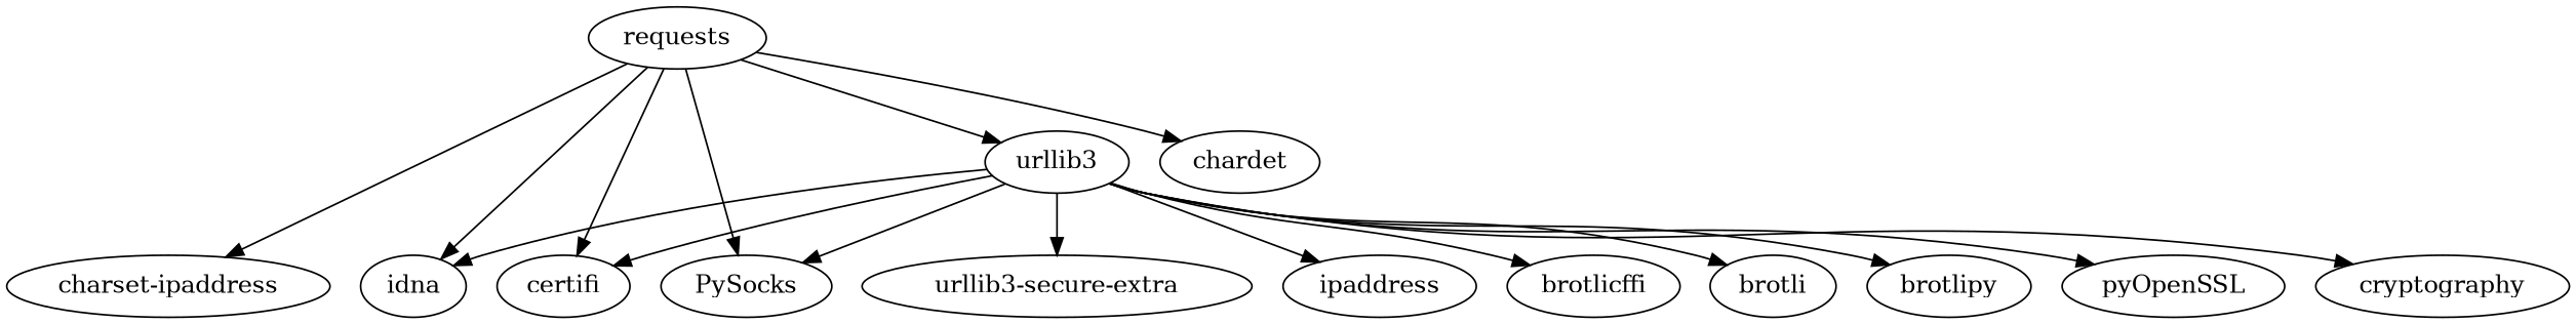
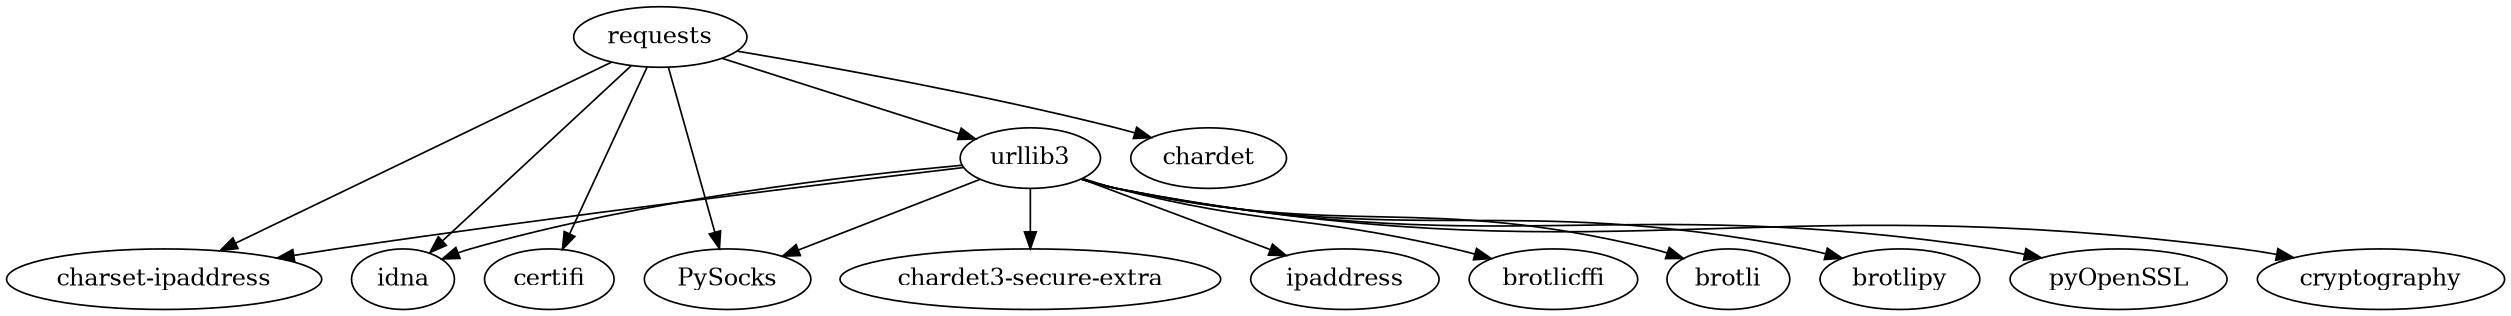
  digraph {
    n1 [label="charset-ipaddress"]
    requests
    idna
    urllib3
    certifi
    PySocks
    chardet
    brotlicffi
    brotli
    brotlipy
    pyOpenSSL
    cryptography
-   "urllib3-secure-extra"
+   "urllib3-secure-extra" [label="chardet3-secure-extra"]
    ipaddress
    requests -> n1
    requests -> idna
    requests -> urllib3
    requests -> certifi
    requests -> PySocks
    requests -> chardet
    urllib3 -> idna
-   urllib3 -> certifi
+   urllib3 -> n1
    urllib3 -> PySocks
    urllib3 -> brotlicffi
    urllib3 -> brotli
    urllib3 -> brotlipy
    urllib3 -> pyOpenSSL
    urllib3 -> cryptography
    urllib3 -> "urllib3-secure-extra"
    urllib3 -> ipaddress
  }
